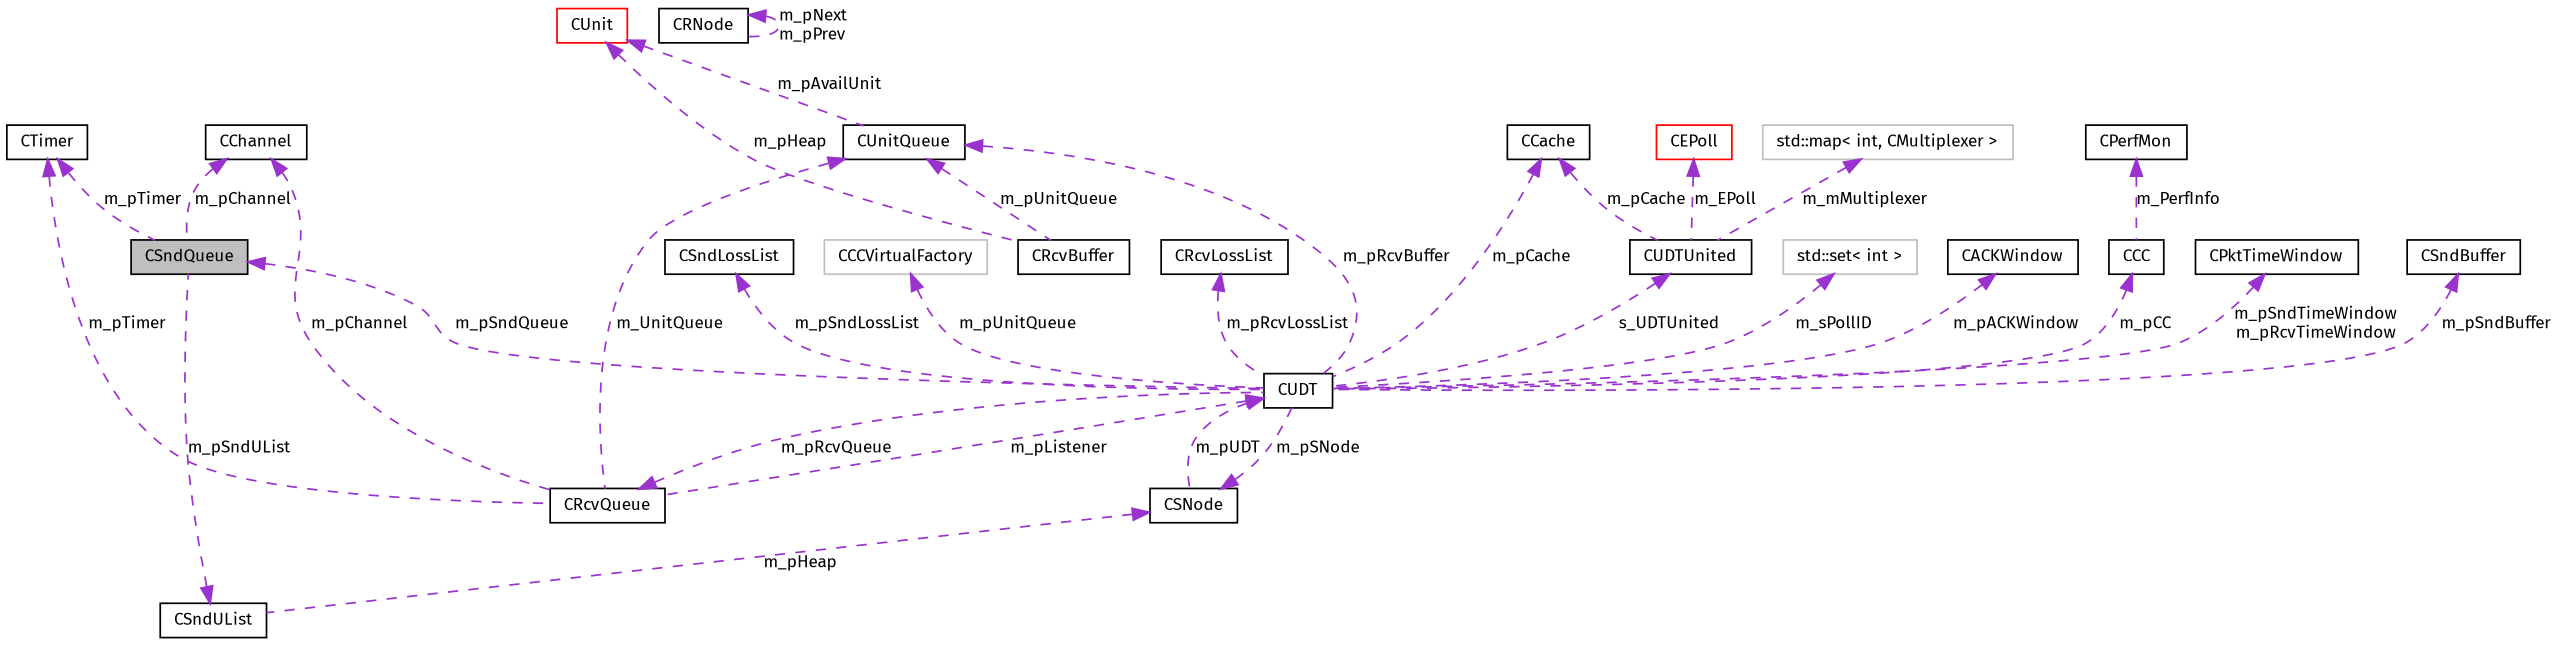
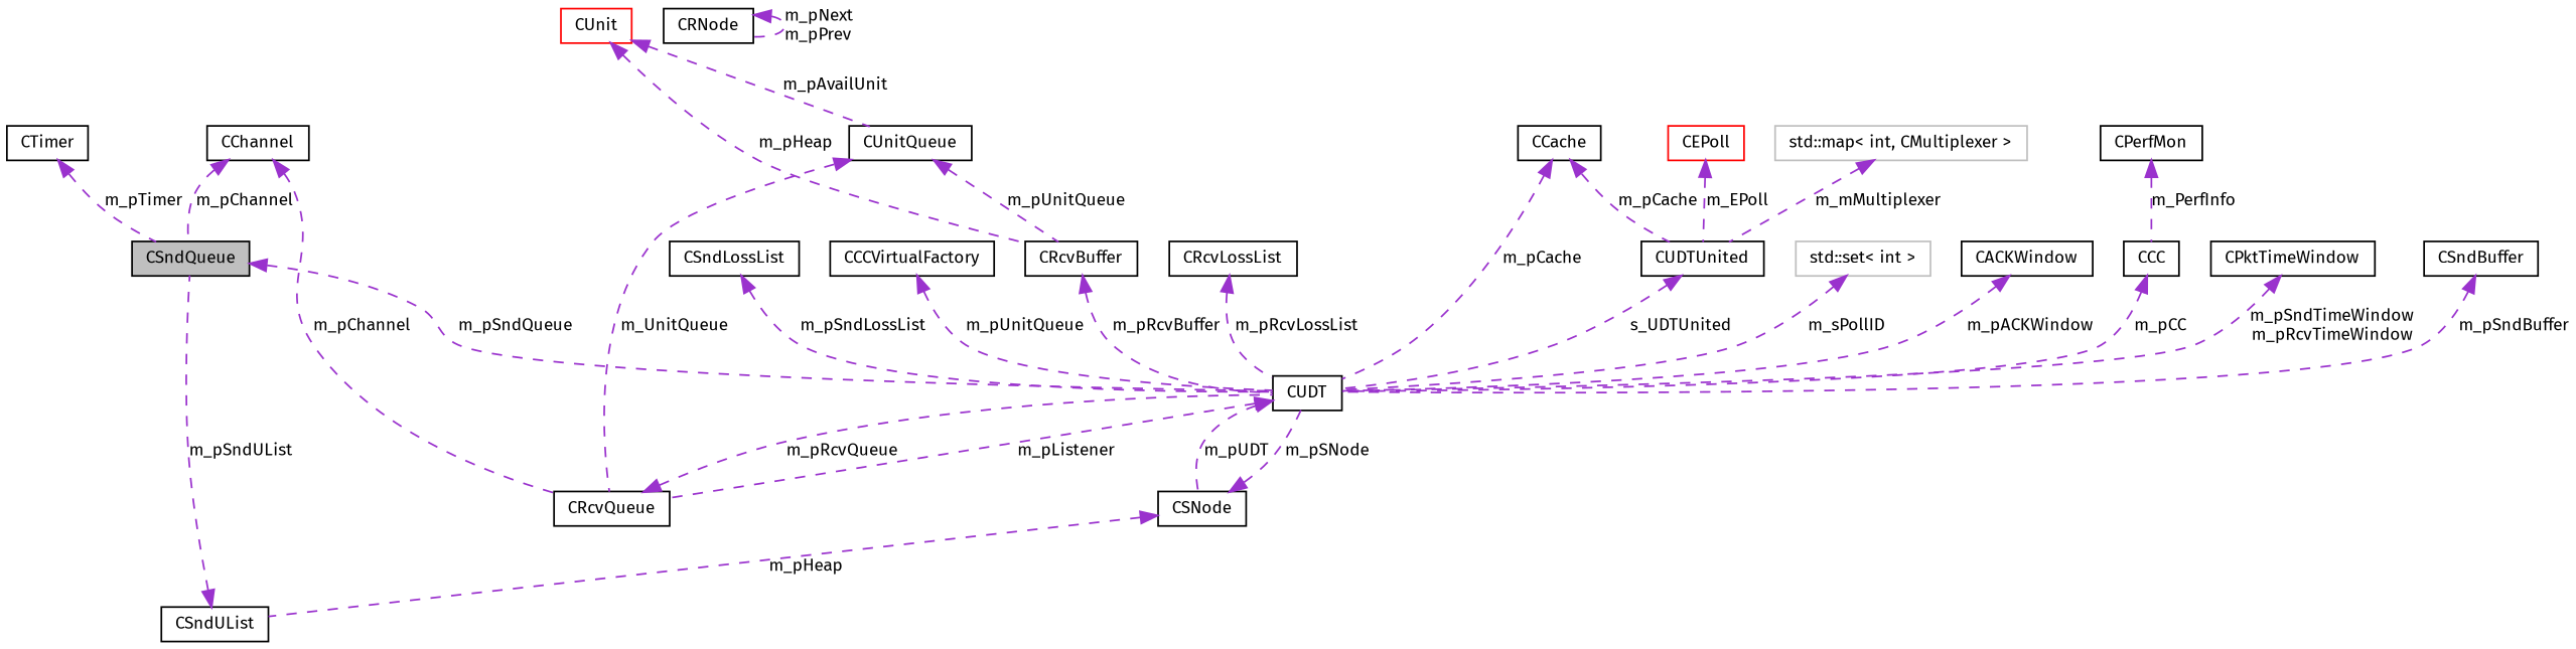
  digraph {
    fontname="Fira Sans"
    node [color=black fontname="Fira Sans" fontsize=10 shape=record]
    edge [color=darkorchid3 dir=back fontname="Fira Sans" fontsize=10 labelfontname="FreeSans.ttf" labelfontsize=10 style=dashed]
    n1 [fillcolor=grey75 fontcolor=black height=0.2 label=CSndQueue style=filled width=0.4]
    n2 [height=0.2 label=CUDT width=0.4]
    n3 [height=0.2 label=CRcvQueue width=0.4]
    n4 [height=0.2 label=CSNode width=0.4]
    n5 [height=0.2 label=CTimer width=0.4]
    n6 [height=0.2 label=CSndUList width=0.4]
    n7 [height=0.2 label=CRNode width=0.4]
    n8 [color=grey75 height=0.2 label="std::set\< int \>" width=0.4]
    n9 [height=0.2 label=CACKWindow width=0.4]
    n10 [height=0.2 label=CPktTimeWindow width=0.4]
    n11 [height=0.2 label=CSndBuffer width=0.4]
    n12 [height=0.2 label=CSndLossList width=0.4]
-   n13 [color=grey75 height=0.2 label=CCCVirtualFactory width=0.4]
+   n13 [height=0.2 label=CCCVirtualFactory width=0.4]
    n14 [height=0.2 label=CRcvBuffer width=0.4]
    n15 [color=red height=0.2 label=CUnit width=0.4]
    n16 [height=0.2 label=CUnitQueue width=0.4]
    n17 [height=0.2 label=CUDTUnited width=0.4]
    n18 [color=grey75 height=0.2 label="std::map\< int, CMultiplexer \>" width=0.4]
    n19 [color=red height=0.2 label=CEPoll width=0.4]
    n20 [height=0.2 label=CCache width=0.4]
    n21 [height=0.2 label=CRcvLossList width=0.4]
    n22 [height=0.2 label=CChannel width=0.4]
    n23 [height=0.2 label=CCC width=0.4]
    n24 [height=0.2 label=CPerfMon width=0.4]
    n1 -> n2 [label=m_pSndQueue]
    n2 -> n3 [label=m_pListener]
    n2 -> n4 [label=m_pUDT]
    n3 -> n2 [label=m_pRcvQueue]
    n4 -> n2 [label=m_pSNode]
    n4 -> n6 [label=m_pHeap]
    n5 -> n1 [label=m_pTimer]
-   n5 -> n3 [label=m_pTimer]
    n6 -> n1 [label=m_pSndUList]
    n7 -> n7 [label="m_pNext\nm_pPrev"]
    n8 -> n2 [label=m_sPollID]
    n9 -> n2 [label=m_pACKWindow]
    n10 -> n2 [label="m_pSndTimeWindow\nm_pRcvTimeWindow"]
    n11 -> n2 [label=m_pSndBuffer]
    n12 -> n2 [label=m_pSndLossList]
    n13 -> n2 [label=m_pUnitQueue]
-   n16 -> n2 [label=m_pRcvBuffer]
+   n14 -> n2 [label=m_pRcvBuffer]
    n15 -> n14 [label=m_pHeap]
    n15 -> n16 [label=m_pAvailUnit]
    n16 -> n3 [label=m_UnitQueue]
    n16 -> n14 [label=m_pUnitQueue]
    n17 -> n2 [label=s_UDTUnited]
    n18 -> n17 [label=m_mMultiplexer]
    n19 -> n17 [label=m_EPoll]
    n20 -> n2 [label=m_pCache]
    n20 -> n17 [label=m_pCache]
    n21 -> n2 [label=m_pRcvLossList]
    n22 -> n1 [label=m_pChannel]
    n22 -> n3 [label=m_pChannel]
    n23 -> n2 [label=m_pCC]
    n24 -> n23 [label=m_PerfInfo]
  }
